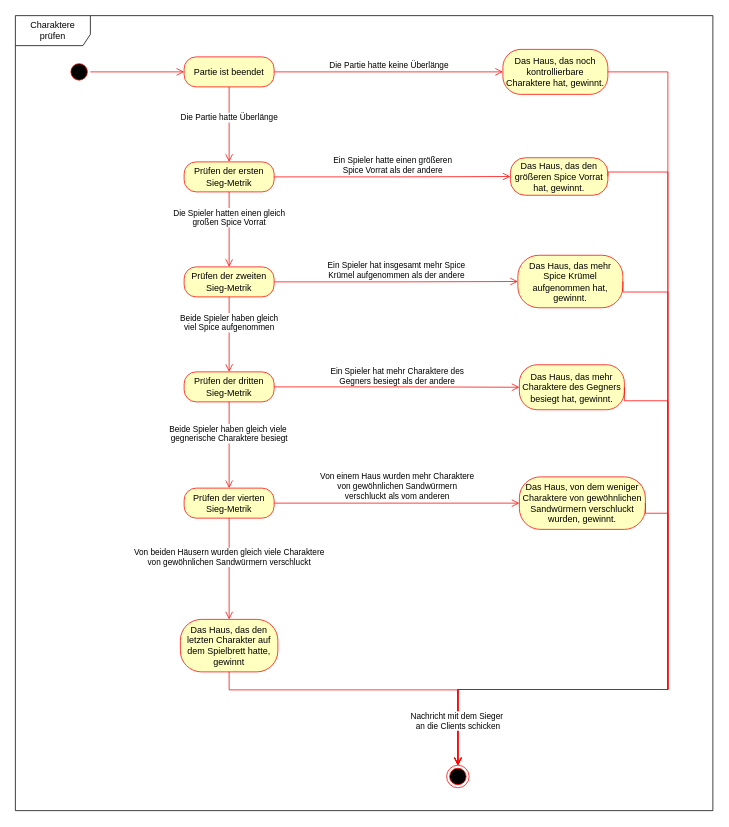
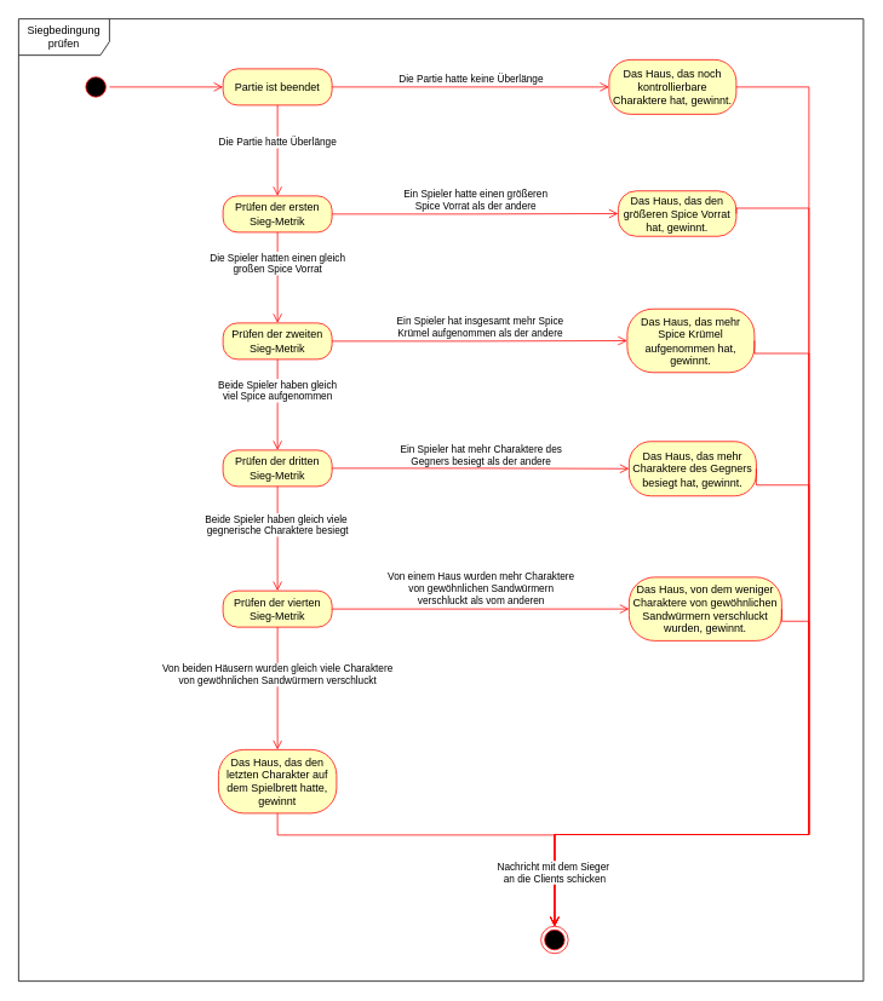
  <mxCell id="0" />
  <mxCell id="1" parent="0" />
  <mxCell id="2" value="" style="ellipse;html=1;shape=startState;fillColor=#000000;strokeColor=#ff0000;" parent="1" vertex="1"><mxGeometry x="90" y="80" width="30" height="30" as="geometry" /></mxCell>
  <mxCell id="3" value="" style="edgeStyle=orthogonalEdgeStyle;html=1;verticalAlign=bottom;endArrow=open;endSize=8;strokeColor=#ff0000;rounded=0;entryX=0;entryY=0.5;entryDx=0;entryDy=0;" parent="1" source="2" target="17" edge="1"><mxGeometry relative="1" as="geometry"><mxPoint x="260" y="95" as="targetPoint" /></mxGeometry></mxCell>
  <mxCell id="4" value="Das Haus, das noch kontrollierbare Charaktere hat, gewinnt." style="rounded=1;whiteSpace=wrap;html=1;arcSize=40;fontColor=#000000;fillColor=#ffffc0;strokeColor=#ff0000;" parent="1" vertex="1"><mxGeometry x="670" y="65" width="140" height="60" as="geometry" /></mxCell>
  <mxCell id="5" value="" style="edgeStyle=orthogonalEdgeStyle;html=1;verticalAlign=bottom;endArrow=open;endSize=8;strokeColor=#ff0000;rounded=0;exitX=1;exitY=0.5;exitDx=0;exitDy=0;entryX=0.5;entryY=0;entryDx=0;entryDy=0;" parent="1" source="4" target="16" edge="1"><mxGeometry relative="1" as="geometry"><mxPoint x="610" y="999.5" as="targetPoint" /><mxPoint x="850" y="109.5" as="sourcePoint" /><Array as="points"><mxPoint x="890" y="95.5" /><mxPoint x="890" y="918.5" /><mxPoint x="610" y="918.5" /></Array></mxGeometry></mxCell>
  <mxCell id="6" value="Das Haus, das den größeren Spice Vorrat hat, gewinnt." style="rounded=1;whiteSpace=wrap;html=1;arcSize=40;fontColor=#000000;fillColor=#ffffc0;strokeColor=#ff0000;" parent="1" vertex="1"><mxGeometry x="680" y="209.5" width="130" height="50" as="geometry" /></mxCell>
  <mxCell id="7" value="" style="edgeStyle=orthogonalEdgeStyle;html=1;verticalAlign=bottom;endArrow=open;endSize=8;strokeColor=#ff0000;rounded=0;entryX=0.5;entryY=0;entryDx=0;entryDy=0;exitX=1;exitY=0.5;exitDx=0;exitDy=0;" parent="1" source="6" target="16" edge="1"><mxGeometry relative="1" as="geometry"><mxPoint x="610" y="1018.5" as="targetPoint" /><mxPoint x="960" y="228.5" as="sourcePoint" /><Array as="points"><mxPoint x="810" y="228.5" /><mxPoint x="890" y="228.5" /><mxPoint x="890" y="918.5" /><mxPoint x="610" y="918.5" /></Array></mxGeometry></mxCell>
  <mxCell id="8" value="Das Haus, das mehr Spice Krümel aufgenommen hat, gewinnt." style="rounded=1;whiteSpace=wrap;html=1;arcSize=40;fontColor=#000000;fillColor=#ffffc0;strokeColor=#ff0000;" parent="1" vertex="1"><mxGeometry x="690" y="339.5" width="140" height="70" as="geometry" /></mxCell>
  <mxCell id="9" value="" style="edgeStyle=orthogonalEdgeStyle;html=1;verticalAlign=bottom;endArrow=open;endSize=8;strokeColor=#ff0000;rounded=0;entryX=0.5;entryY=0;entryDx=0;entryDy=0;exitX=1;exitY=0.5;exitDx=0;exitDy=0;" parent="1" source="8" target="16" edge="1"><mxGeometry relative="1" as="geometry"><mxPoint x="610" y="1018.5" as="targetPoint" /><mxPoint x="980" y="369.5" as="sourcePoint" /><Array as="points"><mxPoint x="830" y="388.5" /><mxPoint x="890" y="388.5" /><mxPoint x="890" y="918.5" /><mxPoint x="610" y="918.5" /></Array></mxGeometry></mxCell>
  <mxCell id="10" value="Das Haus, das mehr Charaktere des Gegners besiegt hat, gewinnt." style="rounded=1;whiteSpace=wrap;html=1;arcSize=40;fontColor=#000000;fillColor=#ffffc0;strokeColor=#ff0000;" parent="1" vertex="1"><mxGeometry x="692" y="485.5" width="140" height="60" as="geometry" /></mxCell>
  <mxCell id="11" value="" style="edgeStyle=orthogonalEdgeStyle;html=1;verticalAlign=bottom;endArrow=open;endSize=8;strokeColor=#ff0000;rounded=0;entryX=0.5;entryY=0;entryDx=0;entryDy=0;exitX=1;exitY=0.5;exitDx=0;exitDy=0;" parent="1" source="10" target="16" edge="1"><mxGeometry relative="1" as="geometry"><mxPoint x="610" y="1018.5" as="targetPoint" /><mxPoint x="960" y="549.5" as="sourcePoint" /><Array as="points"><mxPoint x="832" y="533.5" /><mxPoint x="890" y="533.5" /><mxPoint x="890" y="918.5" /><mxPoint x="610" y="918.5" /></Array></mxGeometry></mxCell>
  <mxCell id="12" value="Das Haus, von dem weniger Charaktere von gewöhnlichen Sandwürmern verschluckt wurden, gewinnt." style="rounded=1;whiteSpace=wrap;html=1;arcSize=40;fontColor=#000000;fillColor=#ffffc0;strokeColor=#ff0000;" parent="1" vertex="1"><mxGeometry x="692" y="635" width="168" height="70" as="geometry" /></mxCell>
  <mxCell id="13" value="" style="edgeStyle=orthogonalEdgeStyle;html=1;verticalAlign=bottom;endArrow=open;endSize=8;strokeColor=#ff0000;rounded=0;entryX=0.5;entryY=0;entryDx=0;entryDy=0;exitX=1;exitY=0.5;exitDx=0;exitDy=0;" parent="1" source="12" target="16" edge="1"><mxGeometry relative="1" as="geometry"><mxPoint x="610" y="1018.5" as="targetPoint" /><mxPoint x="930" y="683.5" as="sourcePoint" /><Array as="points"><mxPoint x="860" y="683.5" /><mxPoint x="890" y="683.5" /><mxPoint x="890" y="918.5" /><mxPoint x="610" y="918.5" /></Array></mxGeometry></mxCell>
  <mxCell id="14" value="Das Haus, das den letzten Charakter auf dem Spielbrett hatte, gewinnt" style="rounded=1;whiteSpace=wrap;html=1;arcSize=40;fontColor=#000000;fillColor=#ffffc0;strokeColor=#ff0000;" parent="1" vertex="1"><mxGeometry x="240" y="825" width="130" height="70" as="geometry" /></mxCell>
  <mxCell id="15" value="Nachricht mit dem Sieger&amp;nbsp;&lt;br&gt;an die Clients schicken" style="edgeStyle=orthogonalEdgeStyle;html=1;verticalAlign=bottom;endArrow=open;endSize=8;strokeColor=#ff0000;rounded=0;exitX=0.5;exitY=1;exitDx=0;exitDy=0;entryX=0.5;entryY=0;entryDx=0;entryDy=0;" parent="1" edge="1"><mxGeometry x="0.799" relative="1" as="geometry"><mxPoint x="610" y="1019.5" as="targetPoint" /><mxPoint x="305" y="895" as="sourcePoint" /><Array as="points"><mxPoint x="305" y="919" /><mxPoint x="610" y="919" /></Array><mxPoint as="offset" /></mxGeometry></mxCell>
  <mxCell id="16" value="" style="ellipse;html=1;shape=endState;fillColor=#000000;strokeColor=#ff0000;" parent="1" vertex="1"><mxGeometry x="595" y="1019.5" width="30" height="30" as="geometry" /></mxCell>
  <mxCell id="17" value="Partie ist beendet" style="rounded=1;whiteSpace=wrap;html=1;arcSize=40;fontColor=#000000;fillColor=#ffffc0;strokeColor=#ff0000;" parent="1" vertex="1"><mxGeometry x="245" y="75" width="120" height="40" as="geometry" /></mxCell>
  <mxCell id="18" value="Die Partie hatte Überlänge" style="edgeStyle=orthogonalEdgeStyle;html=1;verticalAlign=bottom;endArrow=open;endSize=8;strokeColor=#ff0000;rounded=0;entryX=0.5;entryY=0;entryDx=0;entryDy=0;" parent="1" source="17" target="20" edge="1"><mxGeometry relative="1" as="geometry"><mxPoint x="305" y="225" as="targetPoint" /></mxGeometry></mxCell>
  <mxCell id="19" value="Die Partie hatte keine Überlänge" style="edgeStyle=orthogonalEdgeStyle;html=1;verticalAlign=bottom;endArrow=open;endSize=8;strokeColor=#ff0000;rounded=0;exitX=1;exitY=0.5;exitDx=0;exitDy=0;entryX=0;entryY=0.5;entryDx=0;entryDy=0;" parent="1" source="17" target="4" edge="1"><mxGeometry relative="1" as="geometry"><mxPoint x="555" y="95" as="targetPoint" /><mxPoint x="215" y="375" as="sourcePoint" /></mxGeometry></mxCell>
  <mxCell id="20" value="Prüfen der ersten Sieg-Metrik" style="rounded=1;whiteSpace=wrap;html=1;arcSize=40;fontColor=#000000;fillColor=#ffffc0;strokeColor=#ff0000;" parent="1" vertex="1"><mxGeometry x="245" y="215" width="120" height="40" as="geometry" /></mxCell>
  <mxCell id="21" value="Die Spieler hatten einen gleich&lt;br&gt;großen Spice Vorrat" style="edgeStyle=orthogonalEdgeStyle;html=1;verticalAlign=bottom;endArrow=open;endSize=8;strokeColor=#ff0000;rounded=0;entryX=0.5;entryY=0;entryDx=0;entryDy=0;" parent="1" source="20" target="23" edge="1"><mxGeometry relative="1" as="geometry"><mxPoint x="325" y="355" as="targetPoint" /></mxGeometry></mxCell>
  <mxCell id="22" value="Ein Spieler hatte einen größeren&lt;br&gt;Spice Vorrat als der andere" style="edgeStyle=orthogonalEdgeStyle;html=1;verticalAlign=bottom;endArrow=open;endSize=8;strokeColor=#ff0000;rounded=0;exitX=1;exitY=0.5;exitDx=0;exitDy=0;entryX=0;entryY=0.5;entryDx=0;entryDy=0;" parent="1" source="20" target="6" edge="1"><mxGeometry relative="1" as="geometry"><mxPoint x="565" y="235" as="targetPoint" /><mxPoint x="205" y="395" as="sourcePoint" /></mxGeometry></mxCell>
  <mxCell id="23" value="Prüfen der zweiten Sieg-Metrik" style="rounded=1;whiteSpace=wrap;html=1;arcSize=40;fontColor=#000000;fillColor=#ffffc0;strokeColor=#ff0000;" parent="1" vertex="1"><mxGeometry x="245" y="355" width="120" height="40" as="geometry" /></mxCell>
  <mxCell id="24" value="Beide Spieler haben gleich&lt;br&gt;viel Spice aufgenommen" style="edgeStyle=orthogonalEdgeStyle;html=1;verticalAlign=bottom;endArrow=open;endSize=8;strokeColor=#ff0000;rounded=0;entryX=0.5;entryY=0;entryDx=0;entryDy=0;" parent="1" source="23" target="26" edge="1"><mxGeometry relative="1" as="geometry"><mxPoint x="305" y="490" as="targetPoint" /></mxGeometry></mxCell>
  <mxCell id="25" value="Ein Spieler hat insgesamt mehr Spice&lt;br&gt;Krümel aufgenommen als der andere" style="edgeStyle=orthogonalEdgeStyle;html=1;verticalAlign=bottom;endArrow=open;endSize=8;strokeColor=#ff0000;rounded=0;exitX=1;exitY=0.5;exitDx=0;exitDy=0;entryX=0;entryY=0.5;entryDx=0;entryDy=0;" parent="1" source="23" target="8" edge="1"><mxGeometry relative="1" as="geometry"><mxPoint x="575" y="375" as="targetPoint" /><mxPoint x="205" y="485" as="sourcePoint" /></mxGeometry></mxCell>
  <mxCell id="26" value="Prüfen der dritten Sieg-Metrik" style="rounded=1;whiteSpace=wrap;html=1;arcSize=40;fontColor=#000000;fillColor=#ffffc0;strokeColor=#ff0000;" parent="1" vertex="1"><mxGeometry x="245" y="495" width="120" height="40" as="geometry" /></mxCell>
  <mxCell id="27" value="Beide Spieler haben gleich viele&amp;nbsp;&lt;br&gt;gegnerische Charaktere besiegt" style="edgeStyle=orthogonalEdgeStyle;html=1;verticalAlign=bottom;endArrow=open;endSize=8;strokeColor=#ff0000;rounded=0;entryX=0.5;entryY=0;entryDx=0;entryDy=0;" parent="1" source="26" target="29" edge="1"><mxGeometry relative="1" as="geometry"><mxPoint x="305" y="625" as="targetPoint" /></mxGeometry></mxCell>
  <mxCell id="28" value="Ein Spieler hat mehr Charaktere des&lt;br&gt;Gegners besiegt als der andere" style="edgeStyle=orthogonalEdgeStyle;html=1;verticalAlign=bottom;endArrow=open;endSize=8;strokeColor=#ff0000;rounded=0;exitX=1;exitY=0.5;exitDx=0;exitDy=0;entryX=0;entryY=0.5;entryDx=0;entryDy=0;" parent="1" source="26" target="10" edge="1"><mxGeometry relative="1" as="geometry"><mxPoint x="595" y="515" as="targetPoint" /><mxPoint x="495" y="555" as="sourcePoint" /></mxGeometry></mxCell>
  <mxCell id="29" value="Prüfen der vierten Sieg-Metrik" style="rounded=1;whiteSpace=wrap;html=1;arcSize=40;fontColor=#000000;fillColor=#ffffc0;strokeColor=#ff0000;" parent="1" vertex="1"><mxGeometry x="245" y="650" width="120" height="40" as="geometry" /></mxCell>
  <mxCell id="30" value="Von beiden Häusern wurden gleich viele Charaktere&lt;br&gt;von gewöhnlichen Sandwürmern verschluckt" style="edgeStyle=orthogonalEdgeStyle;html=1;verticalAlign=bottom;endArrow=open;endSize=8;strokeColor=#ff0000;rounded=0;entryX=0.5;entryY=0;entryDx=0;entryDy=0;" parent="1" source="29" target="14" edge="1"><mxGeometry relative="1" as="geometry"><mxPoint x="305" y="795" as="targetPoint" /></mxGeometry></mxCell>
  <mxCell id="31" value="Von einem Haus wurden mehr Charaktere &lt;br&gt;von gewöhnlichen Sandwürmern &lt;br&gt;verschluckt&amp;nbsp;als vom anderen" style="edgeStyle=orthogonalEdgeStyle;html=1;verticalAlign=bottom;endArrow=open;endSize=8;strokeColor=#ff0000;rounded=0;exitX=1;exitY=0.5;exitDx=0;exitDy=0;entryX=0;entryY=0.5;entryDx=0;entryDy=0;" parent="1" source="29" target="12" edge="1"><mxGeometry relative="1" as="geometry"><mxPoint x="605" y="670" as="targetPoint" /><mxPoint x="545" y="675" as="sourcePoint" /></mxGeometry></mxCell>
- <mxCell id="32" value="Charaktere&lt;br&gt;prüfen" style="shape=umlFrame;whiteSpace=wrap;html=1;width=100;height=40;" parent="1" vertex="1"><mxGeometry x="20" y="20" width="930" height="1060" as="geometry" /></mxCell>
+ <mxCell id="32" value="Siegbedingung&lt;br&gt;prüfen" style="shape=umlFrame;whiteSpace=wrap;html=1;width=100;height=40;" parent="1" vertex="1"><mxGeometry x="20" y="20" width="930" height="1060" as="geometry" /></mxCell>
